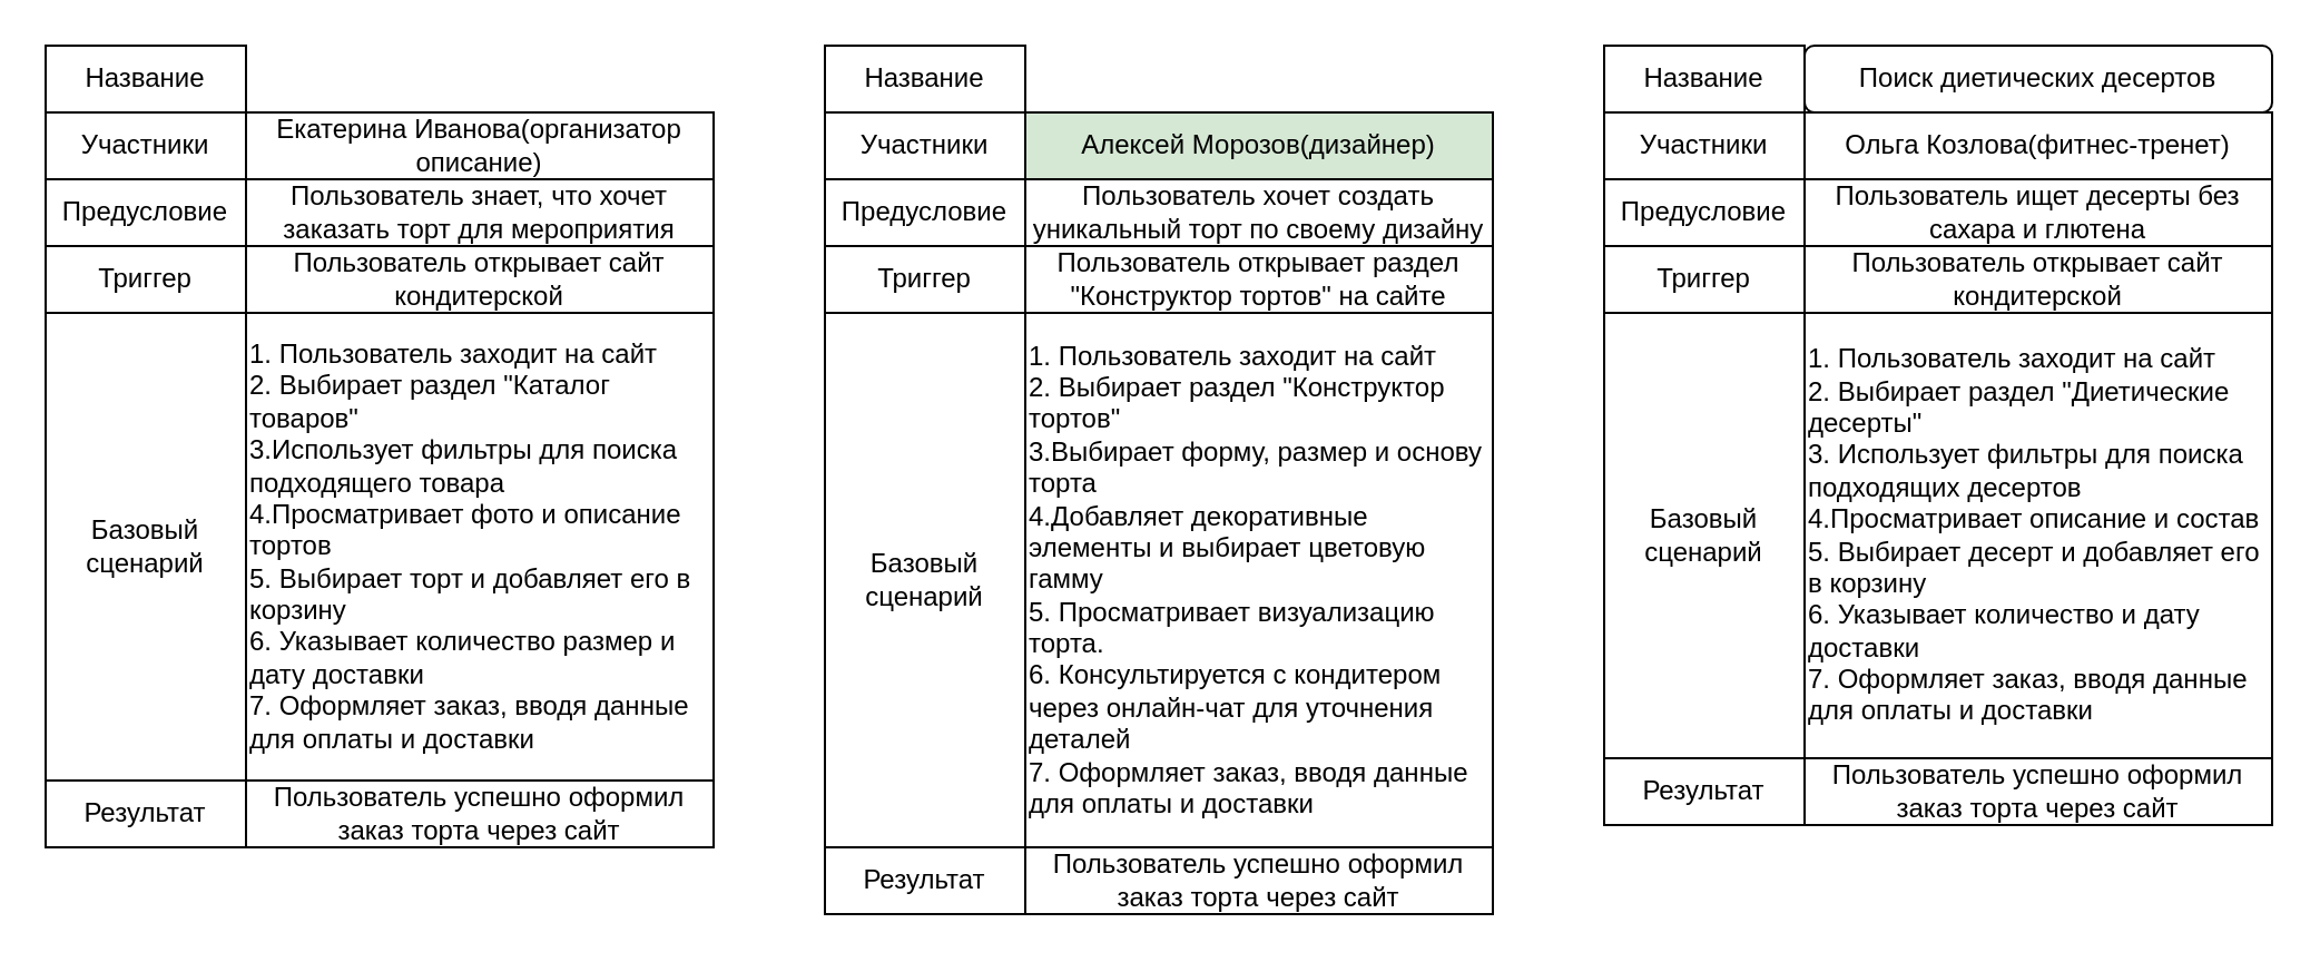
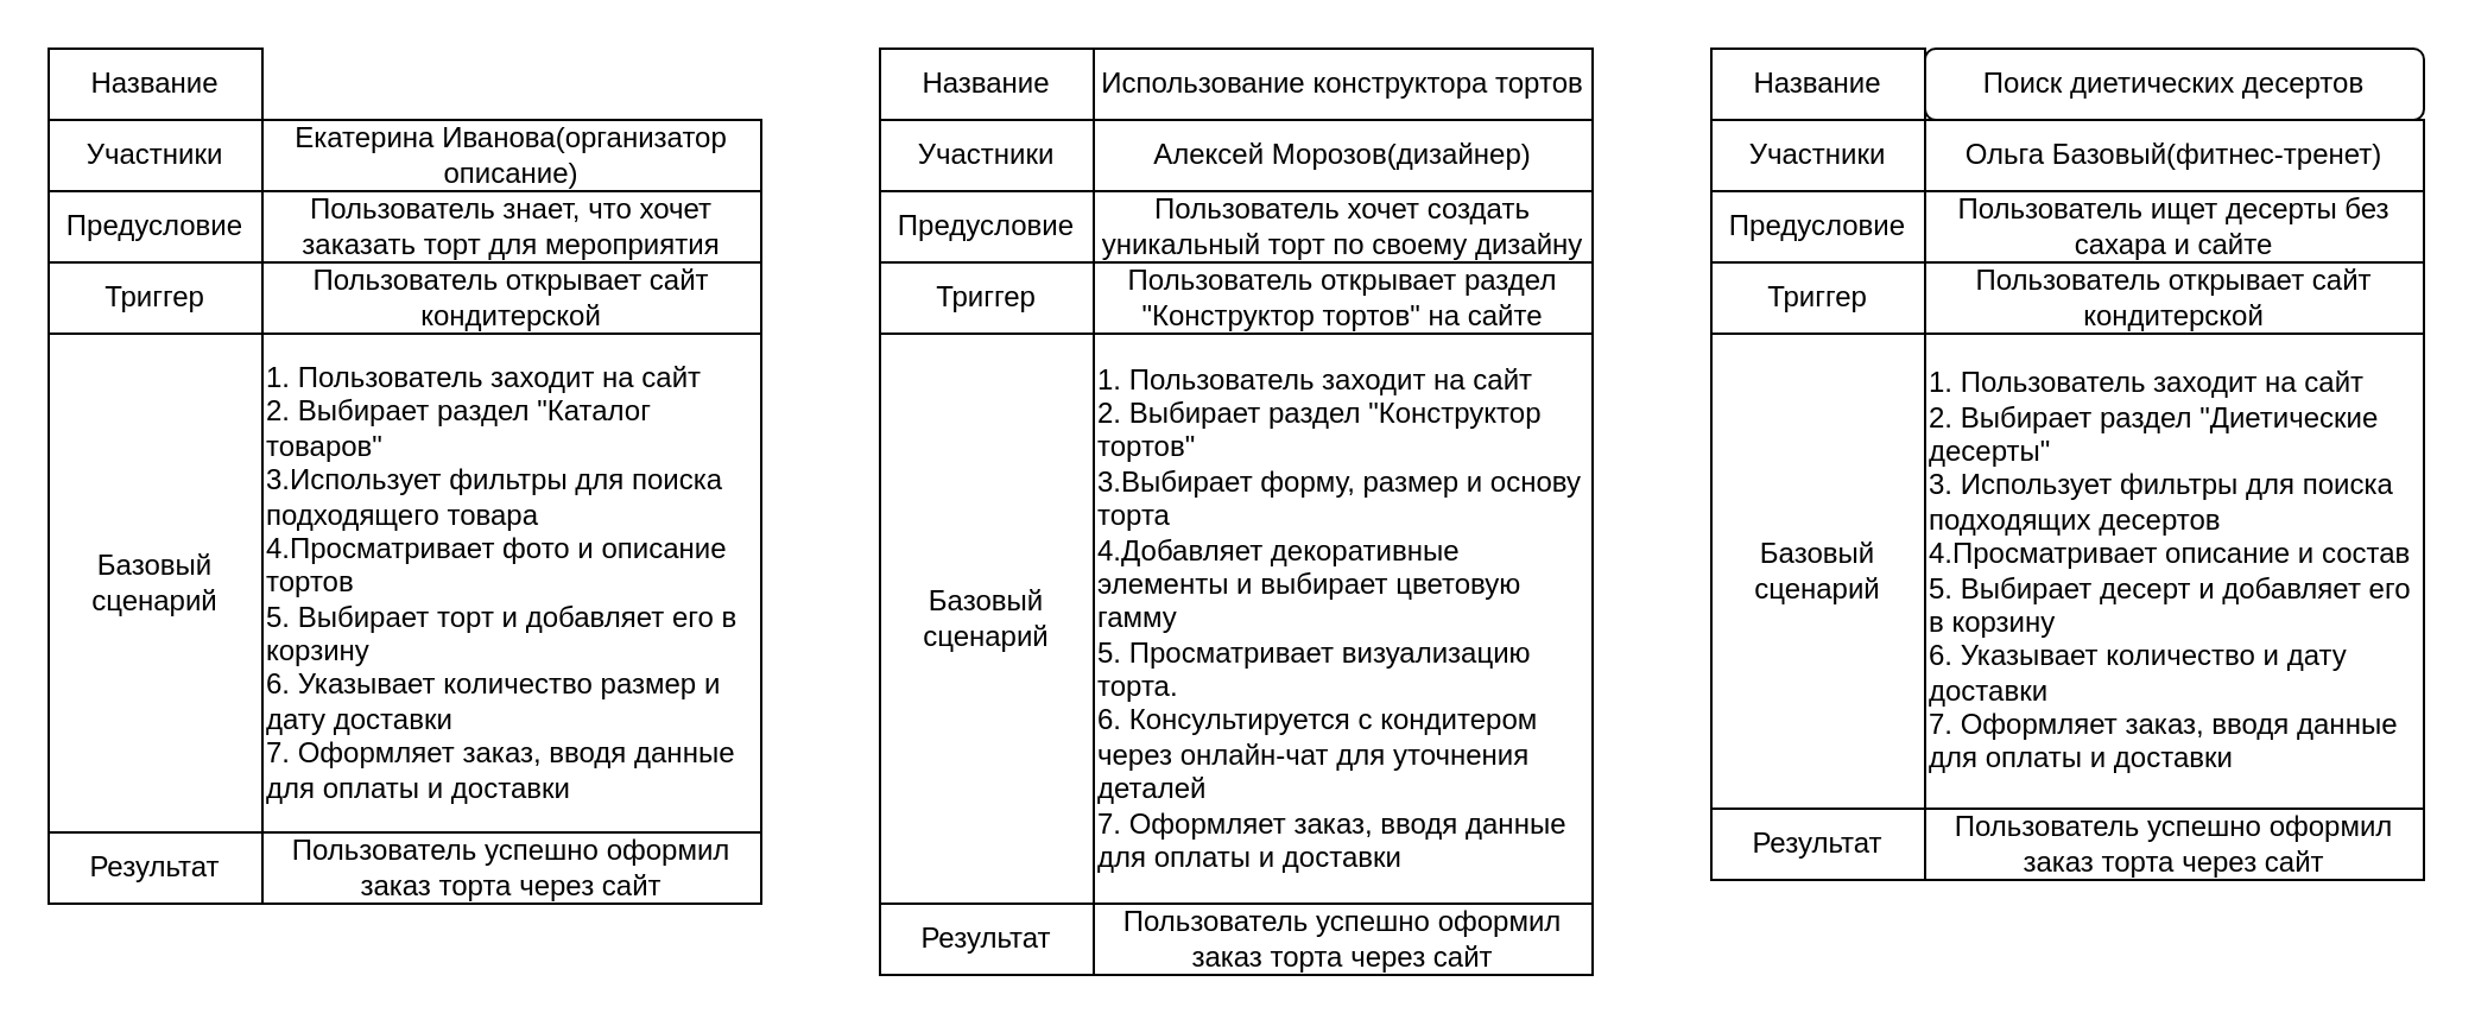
  <mxCell id="0" />
  <mxCell id="1" parent="0" />
  <mxCell id="2" value="Название" style="rounded=0;whiteSpace=wrap;html=1;" vertex="1" parent="1"><mxGeometry x="20" y="20" width="90" height="30" as="geometry" /></mxCell>
  <mxCell id="3" value="Участники" style="rounded=0;whiteSpace=wrap;html=1;" vertex="1" parent="1"><mxGeometry x="20" y="50" width="90" height="30" as="geometry" /></mxCell>
  <mxCell id="4" value="Предусловие" style="rounded=0;whiteSpace=wrap;html=1;" vertex="1" parent="1"><mxGeometry x="20" y="80" width="90" height="30" as="geometry" /></mxCell>
  <mxCell id="5" value="Триггер" style="rounded=0;whiteSpace=wrap;html=1;" vertex="1" parent="1"><mxGeometry x="20" y="110" width="90" height="30" as="geometry" /></mxCell>
  <mxCell id="6" value="Базовый сценарий" style="rounded=0;whiteSpace=wrap;html=1;" vertex="1" parent="1"><mxGeometry x="20" y="140" width="90" height="210" as="geometry" /></mxCell>
  <mxCell id="7" value="Результат" style="rounded=0;whiteSpace=wrap;html=1;" vertex="1" parent="1"><mxGeometry x="20" y="350" width="90" height="30" as="geometry" /></mxCell>
  <mxCell id="8" value="Екатерина Иванова(организатор описание)" style="rounded=0;whiteSpace=wrap;html=1;" vertex="1" parent="1"><mxGeometry x="110" y="50" width="210" height="30" as="geometry" /></mxCell>
  <mxCell id="9" value="Пользователь знает, что хочет заказать торт для мероприятия" style="rounded=0;whiteSpace=wrap;html=1;" vertex="1" parent="1"><mxGeometry x="110" y="80" width="210" height="30" as="geometry" /></mxCell>
  <mxCell id="10" value="Пользователь открывает сайт кондитерской" style="rounded=0;whiteSpace=wrap;html=1;" vertex="1" parent="1"><mxGeometry x="110" y="110" width="210" height="30" as="geometry" /></mxCell>
  <mxCell id="11" value="&lt;div style=&quot;&quot;&gt;&lt;span style=&quot;background-color: transparent; color: light-dark(rgb(0, 0, 0), rgb(255, 255, 255));&quot;&gt;1. Пользователь заходит на сайт&lt;/span&gt;&lt;/div&gt;&lt;div style=&quot;&quot;&gt;2. Выбирает раздел &quot;Каталог товаров&quot;&lt;/div&gt;&lt;div style=&quot;&quot;&gt;3.Использует фильтры для поиска подходящего товара&lt;/div&gt;&lt;div style=&quot;&quot;&gt;4.Просматривает фото и описание тортов&lt;/div&gt;&lt;div style=&quot;&quot;&gt;5. Выбирает торт и добавляет его в корзину&lt;/div&gt;&lt;div style=&quot;&quot;&gt;6. Указывает количество размер и дату доставки&lt;/div&gt;&lt;div style=&quot;&quot;&gt;7. Оформляет заказ, вводя данные для оплаты и доставки&lt;/div&gt;" style="rounded=0;whiteSpace=wrap;html=1;align=left;" vertex="1" parent="1"><mxGeometry x="110" y="140" width="210" height="210" as="geometry" /></mxCell>
  <mxCell id="12" value="Пользователь успешно оформил заказ торта через сайт" style="rounded=0;whiteSpace=wrap;html=1;" vertex="1" parent="1"><mxGeometry x="110" y="350" width="210" height="30" as="geometry" /></mxCell>
  <mxCell id="13" value="Название" style="rounded=0;whiteSpace=wrap;html=1;" vertex="1" parent="1"><mxGeometry x="370" y="20" width="90" height="30" as="geometry" /></mxCell>
  <mxCell id="14" value="Участники" style="rounded=0;whiteSpace=wrap;html=1;" vertex="1" parent="1"><mxGeometry x="370" y="50" width="90" height="30" as="geometry" /></mxCell>
  <mxCell id="15" value="Предусловие" style="rounded=0;whiteSpace=wrap;html=1;" vertex="1" parent="1"><mxGeometry x="370" y="80" width="90" height="30" as="geometry" /></mxCell>
  <mxCell id="16" value="Триггер" style="rounded=0;whiteSpace=wrap;html=1;" vertex="1" parent="1"><mxGeometry x="370" y="110" width="90" height="30" as="geometry" /></mxCell>
  <mxCell id="17" value="Базовый сценарий" style="rounded=0;whiteSpace=wrap;html=1;" vertex="1" parent="1"><mxGeometry x="370" y="140" width="90" height="240" as="geometry" /></mxCell>
  <mxCell id="18" value="Результат" style="rounded=0;whiteSpace=wrap;html=1;" vertex="1" parent="1"><mxGeometry x="370" y="380" width="90" height="30" as="geometry" /></mxCell>
- <mxCell id="20" value="Алексей Морозов(дизайнер)" style="rounded=0;whiteSpace=wrap;html=1;fillColor=#d5e8d4;" vertex="1" parent="1"><mxGeometry x="460" y="50" width="210" height="30" as="geometry" /></mxCell>
+ <mxCell id="19" value="Использование конструктора тортов" style="rounded=0;whiteSpace=wrap;html=1;" vertex="1" parent="1"><mxGeometry x="460" y="20" width="210" height="30" as="geometry" /></mxCell>
+ <mxCell id="20" value="Алексей Морозов(дизайнер)" style="rounded=0;whiteSpace=wrap;html=1;" vertex="1" parent="1"><mxGeometry x="460" y="50" width="210" height="30" as="geometry" /></mxCell>
  <mxCell id="21" value="Пользователь хочет создать уникальный торт по своему дизайну" style="rounded=0;whiteSpace=wrap;html=1;" vertex="1" parent="1"><mxGeometry x="460" y="80" width="210" height="30" as="geometry" /></mxCell>
  <mxCell id="22" value="Пользователь открывает раздел &quot;Конструктор тортов&quot; на сайте" style="rounded=0;whiteSpace=wrap;html=1;" vertex="1" parent="1"><mxGeometry x="460" y="110" width="210" height="30" as="geometry" /></mxCell>
  <mxCell id="23" value="&lt;div style=&quot;&quot;&gt;&lt;span style=&quot;background-color: transparent; color: light-dark(rgb(0, 0, 0), rgb(255, 255, 255));&quot;&gt;1. Пользователь заходит на сайт&lt;/span&gt;&lt;/div&gt;&lt;div style=&quot;&quot;&gt;2. Выбирает раздел &quot;Конструктор тортов&quot;&lt;/div&gt;&lt;div style=&quot;&quot;&gt;3.Выбирает форму, размер и основу торта&lt;/div&gt;&lt;div style=&quot;&quot;&gt;4.Добавляет декоративные элементы и выбирает цветовую гамму&lt;/div&gt;&lt;div style=&quot;&quot;&gt;5. Просматривает визуализацию торта.&lt;/div&gt;&lt;div style=&quot;&quot;&gt;6. Консультируется с кондитером через онлайн-чат для уточнения деталей&lt;/div&gt;&lt;div style=&quot;&quot;&gt;7. Оформляет заказ, вводя данные для оплаты и доставки&lt;/div&gt;" style="rounded=0;whiteSpace=wrap;html=1;align=left;" vertex="1" parent="1"><mxGeometry x="460" y="140" width="210" height="240" as="geometry" /></mxCell>
  <mxCell id="24" value="Пользователь успешно оформил заказ торта через сайт" style="rounded=0;whiteSpace=wrap;html=1;" vertex="1" parent="1"><mxGeometry x="460" y="380" width="210" height="30" as="geometry" /></mxCell>
  <mxCell id="25" value="Название" style="rounded=0;whiteSpace=wrap;html=1;" vertex="1" parent="1"><mxGeometry x="720" y="20" width="90" height="30" as="geometry" /></mxCell>
  <mxCell id="26" value="Участники" style="rounded=0;whiteSpace=wrap;html=1;" vertex="1" parent="1"><mxGeometry x="720" y="50" width="90" height="30" as="geometry" /></mxCell>
  <mxCell id="27" value="Предусловие" style="rounded=0;whiteSpace=wrap;html=1;" vertex="1" parent="1"><mxGeometry x="720" y="80" width="90" height="30" as="geometry" /></mxCell>
  <mxCell id="28" value="Триггер" style="rounded=0;whiteSpace=wrap;html=1;" vertex="1" parent="1"><mxGeometry x="720" y="110" width="90" height="30" as="geometry" /></mxCell>
  <mxCell id="29" value="Базовый сценарий" style="rounded=0;whiteSpace=wrap;html=1;" vertex="1" parent="1"><mxGeometry x="720" y="140" width="90" height="200" as="geometry" /></mxCell>
  <mxCell id="30" value="Результат" style="rounded=0;whiteSpace=wrap;html=1;" vertex="1" parent="1"><mxGeometry x="720" y="340" width="90" height="30" as="geometry" /></mxCell>
  <mxCell id="31" value="Поиск диетических десертов" style="whiteSpace=wrap;html=1;rounded=1;" vertex="1" parent="1"><mxGeometry x="810" y="20" width="210" height="30" as="geometry" /></mxCell>
- <mxCell id="32" value="Ольга Козлова(фитнес-тренет)" style="rounded=0;whiteSpace=wrap;html=1;" vertex="1" parent="1"><mxGeometry x="810" y="50" width="210" height="30" as="geometry" /></mxCell>
- <mxCell id="33" value="Пользователь ищет десерты без сахара и глютена" style="rounded=0;whiteSpace=wrap;html=1;" vertex="1" parent="1"><mxGeometry x="810" y="80" width="210" height="30" as="geometry" /></mxCell>
+ <mxCell id="32" value="Ольга Базовый(фитнес-тренет)" style="rounded=0;whiteSpace=wrap;html=1;" vertex="1" parent="1"><mxGeometry x="810" y="50" width="210" height="30" as="geometry" /></mxCell>
+ <mxCell id="33" value="Пользователь ищет десерты без сахара и сайте" style="rounded=0;whiteSpace=wrap;html=1;" vertex="1" parent="1"><mxGeometry x="810" y="80" width="210" height="30" as="geometry" /></mxCell>
  <mxCell id="34" value="Пользователь открывает сайт кондитерской" style="rounded=0;whiteSpace=wrap;html=1;" vertex="1" parent="1"><mxGeometry x="810" y="110" width="210" height="30" as="geometry" /></mxCell>
  <mxCell id="35" value="&lt;div style=&quot;&quot;&gt;&lt;span style=&quot;background-color: transparent; color: light-dark(rgb(0, 0, 0), rgb(255, 255, 255));&quot;&gt;1. Пользователь заходит на сайт&lt;/span&gt;&lt;/div&gt;&lt;div style=&quot;&quot;&gt;2. Выбирает раздел &quot;Диетические десерты&quot;&lt;/div&gt;&lt;div style=&quot;&quot;&gt;3. Использует фильтры для поиска подходящих десертов&lt;/div&gt;&lt;div style=&quot;&quot;&gt;4.Просматривает описание и состав&amp;nbsp;&lt;/div&gt;&lt;div style=&quot;&quot;&gt;5. Выбирает десерт и добавляет его в корзину&lt;/div&gt;&lt;div style=&quot;&quot;&gt;6. Указывает количество и дату доставки&lt;/div&gt;&lt;div style=&quot;&quot;&gt;7. Оформляет заказ, вводя данные для оплаты и доставки&lt;/div&gt;" style="rounded=0;whiteSpace=wrap;html=1;align=left;" vertex="1" parent="1"><mxGeometry x="810" y="140" width="210" height="200" as="geometry" /></mxCell>
  <mxCell id="36" value="Пользователь успешно оформил заказ торта через сайт" style="rounded=0;whiteSpace=wrap;html=1;" vertex="1" parent="1"><mxGeometry x="810" y="340" width="210" height="30" as="geometry" /></mxCell>
